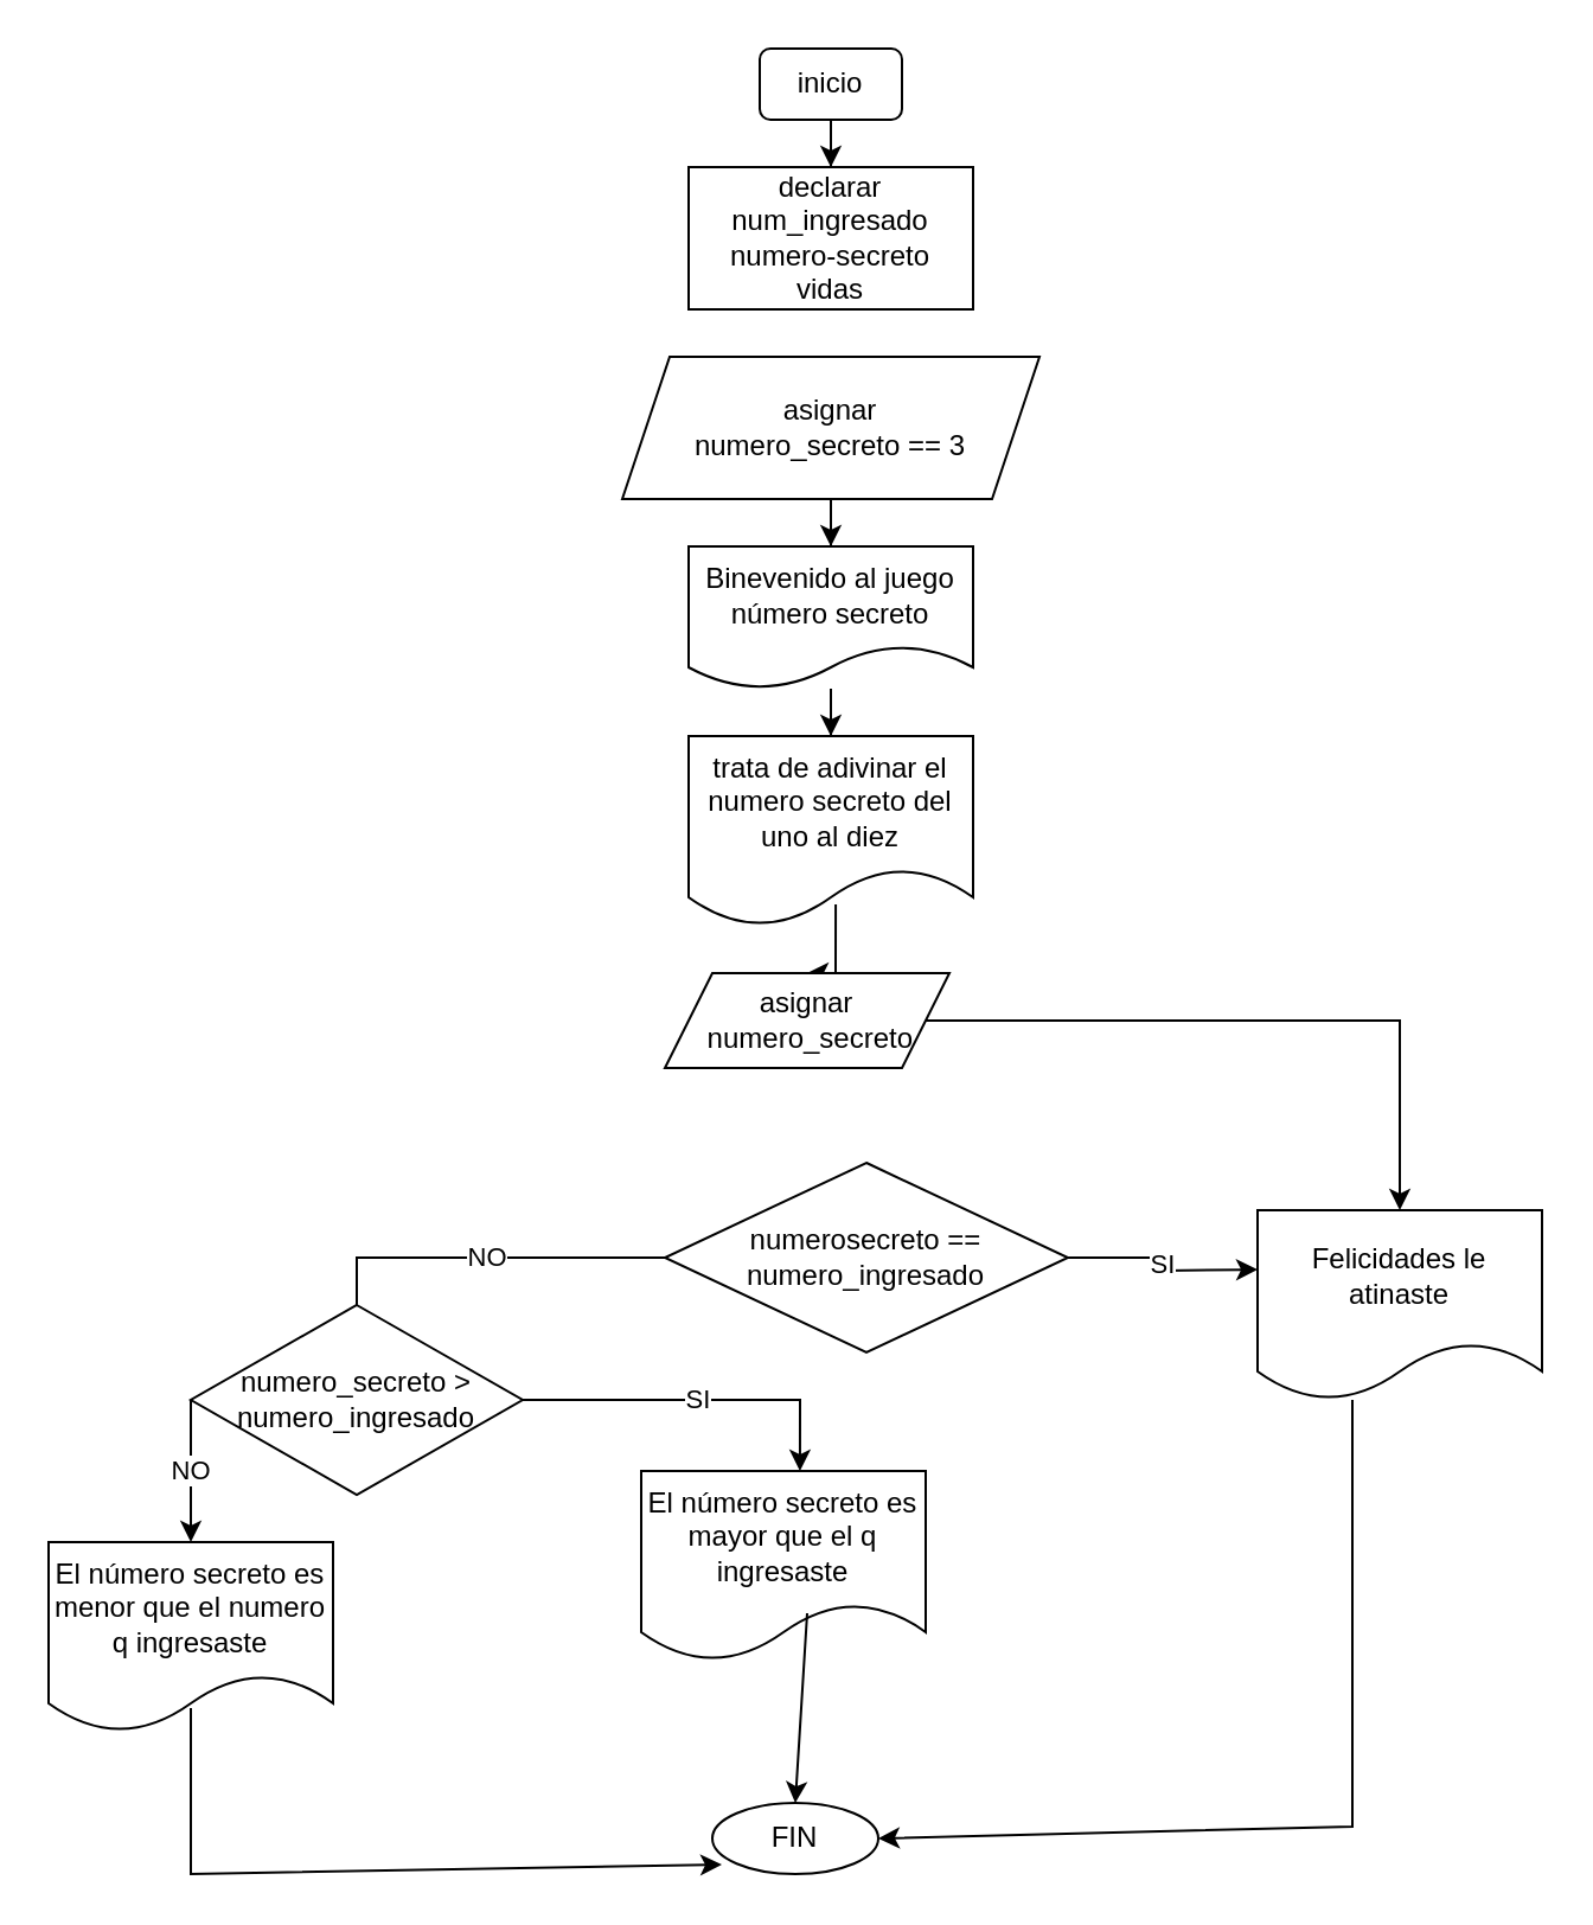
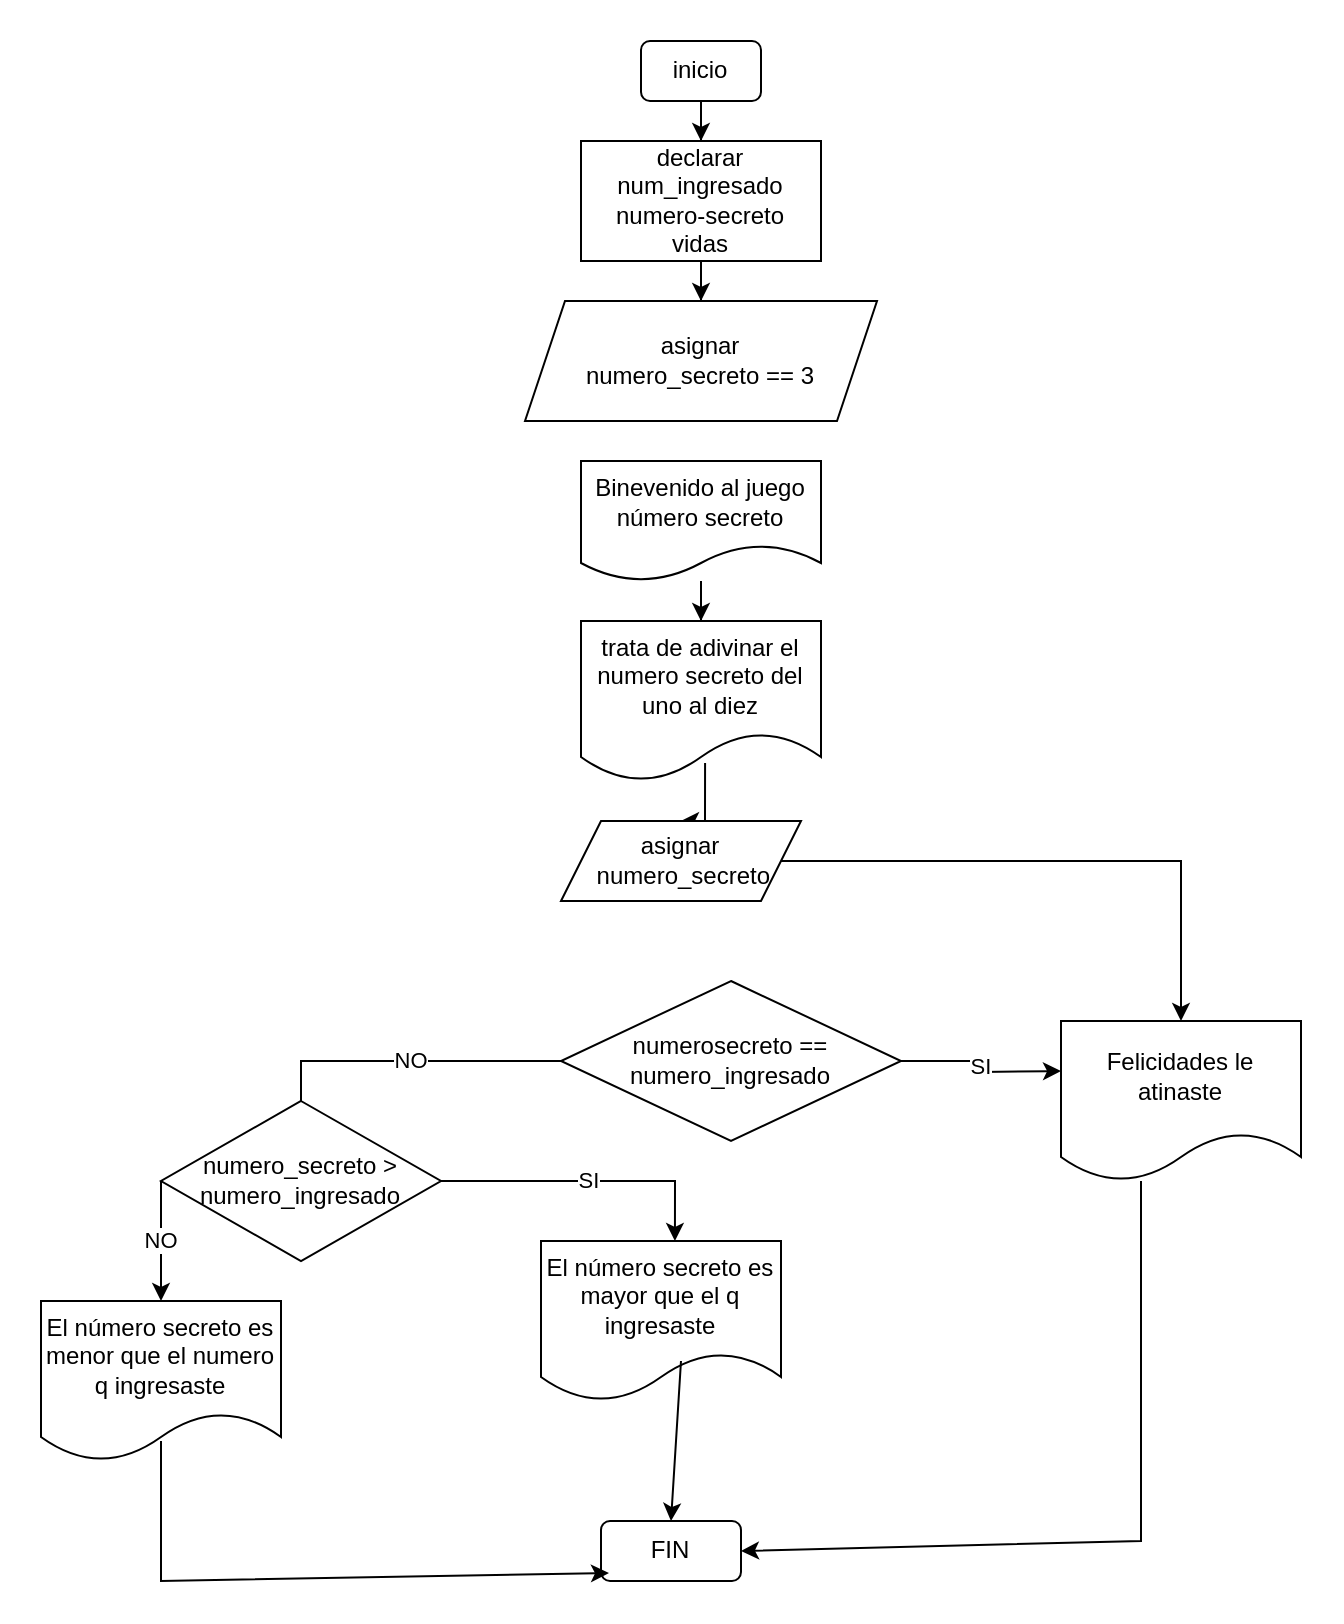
  <mxCell id="0" />
  <mxCell id="1" parent="0" />
  <mxCell id="2" value="" style="edgeStyle=orthogonalEdgeStyle;rounded=0;orthogonalLoop=1;jettySize=auto;html=1;" edge="1" parent="1" source="3" target="5"><mxGeometry relative="1" as="geometry" /></mxCell>
  <mxCell id="3" value="inicio" style="whiteSpace=wrap;html=1;rounded=1;" vertex="1" parent="1"><mxGeometry x="320" y="20" width="60" height="30" as="geometry" /></mxCell>
+ <mxCell id="4" value="" style="edgeStyle=orthogonalEdgeStyle;rounded=0;orthogonalLoop=1;jettySize=auto;html=1;" edge="1" parent="1" source="5" target="9"><mxGeometry relative="1" as="geometry" /></mxCell>
  <mxCell id="5" value="declarar&lt;br&gt;num_ingresado&lt;br&gt;numero-secreto&lt;br&gt;vidas" style="rounded=0;whiteSpace=wrap;html=1;" vertex="1" parent="1"><mxGeometry x="290" y="70" width="120" height="60" as="geometry" /></mxCell>
  <mxCell id="6" value="" style="edgeStyle=orthogonalEdgeStyle;rounded=0;orthogonalLoop=1;jettySize=auto;html=1;" edge="1" parent="1" source="7" target="11"><mxGeometry relative="1" as="geometry" /></mxCell>
  <mxCell id="7" value="Binevenido al juego número secreto" style="shape=document;whiteSpace=wrap;html=1;boundedLbl=1;" vertex="1" parent="1"><mxGeometry x="290" y="230" width="120" height="60" as="geometry" /></mxCell>
- <mxCell id="8" value="" style="edgeStyle=orthogonalEdgeStyle;rounded=0;orthogonalLoop=1;jettySize=auto;html=1;" edge="1" parent="1" source="9" target="7"><mxGeometry relative="1" as="geometry" /></mxCell>
  <mxCell id="9" value="asignar&lt;br&gt;numero_secreto == 3" style="shape=parallelogram;perimeter=parallelogramPerimeter;whiteSpace=wrap;html=1;fixedSize=1;" vertex="1" parent="1"><mxGeometry x="262" y="150" width="176" height="60" as="geometry" /></mxCell>
  <mxCell id="10" value="" style="edgeStyle=orthogonalEdgeStyle;rounded=0;orthogonalLoop=1;jettySize=auto;html=1;exitX=0.517;exitY=0.888;exitDx=0;exitDy=0;exitPerimeter=0;" edge="1" parent="1" source="11" target="13"><mxGeometry relative="1" as="geometry" /></mxCell>
  <mxCell id="11" value="trata de adivinar el numero secreto del uno al diez" style="shape=document;whiteSpace=wrap;html=1;boundedLbl=1;" vertex="1" parent="1"><mxGeometry x="290" y="310" width="120" height="80" as="geometry" /></mxCell>
  <mxCell id="12" value="" style="edgeStyle=orthogonalEdgeStyle;rounded=0;orthogonalLoop=1;jettySize=auto;html=1;" edge="1" parent="1" source="13" target="16"><mxGeometry relative="1" as="geometry" /></mxCell>
  <mxCell id="13" value="asignar&lt;br&gt;&amp;nbsp;numero_secreto" style="shape=parallelogram;perimeter=parallelogramPerimeter;whiteSpace=wrap;html=1;fixedSize=1;" vertex="1" parent="1"><mxGeometry x="280" y="410" width="120" height="40" as="geometry" /></mxCell>
  <mxCell id="14" value="SI" style="edgeStyle=orthogonalEdgeStyle;rounded=0;orthogonalLoop=1;jettySize=auto;html=1;" edge="1" parent="1" source="21"><mxGeometry relative="1" as="geometry"><mxPoint x="530" y="535" as="targetPoint" /></mxGeometry></mxCell>
  <mxCell id="15" value="NO" style="edgeStyle=orthogonalEdgeStyle;rounded=0;orthogonalLoop=1;jettySize=auto;html=1;exitX=0;exitY=0.5;exitDx=0;exitDy=0;entryX=0.5;entryY=0;entryDx=0;entryDy=0;endArrow=none;" edge="1" parent="1" source="21" target="18"><mxGeometry relative="1" as="geometry"><mxPoint x="170" y="535" as="targetPoint" /><Array as="points"><mxPoint x="255" y="530" /><mxPoint x="150" y="530" /></Array></mxGeometry></mxCell>
  <mxCell id="16" value="Felicidades le atinaste" style="shape=document;whiteSpace=wrap;html=1;boundedLbl=1;" vertex="1" parent="1"><mxGeometry x="530" y="510" width="120" height="80" as="geometry" /></mxCell>
  <mxCell id="17" value="SI" style="edgeStyle=orthogonalEdgeStyle;rounded=0;orthogonalLoop=1;jettySize=auto;html=1;exitX=1;exitY=0.5;exitDx=0;exitDy=0;entryX=0.558;entryY=0;entryDx=0;entryDy=0;entryPerimeter=0;" edge="1" parent="1" source="18" target="19"><mxGeometry relative="1" as="geometry"><mxPoint x="340" y="590" as="targetPoint" /></mxGeometry></mxCell>
  <mxCell id="18" value="numero_secreto &amp;gt;&lt;br&gt;numero_ingresado" style="rhombus;whiteSpace=wrap;html=1;" vertex="1" parent="1"><mxGeometry x="80" y="550" width="140" height="80" as="geometry" /></mxCell>
  <mxCell id="19" value="El número secreto es mayor que el q ingresaste" style="shape=document;whiteSpace=wrap;html=1;boundedLbl=1;" vertex="1" parent="1"><mxGeometry x="270" y="620" width="120" height="80" as="geometry" /></mxCell>
  <mxCell id="20" value="El número secreto es menor que el numero q ingresaste" style="shape=document;whiteSpace=wrap;html=1;boundedLbl=1;" vertex="1" parent="1"><mxGeometry x="20" y="650" width="120" height="80" as="geometry" /></mxCell>
  <mxCell id="21" value="numerosecreto == numero_ingresado" style="rhombus;whiteSpace=wrap;html=1;" vertex="1" parent="1"><mxGeometry x="280" y="490" width="170" height="80" as="geometry" /></mxCell>
  <mxCell id="22" value="NO" style="endArrow=classic;html=1;rounded=0;entryX=0.5;entryY=0;entryDx=0;entryDy=0;" edge="1" parent="1" target="20"><mxGeometry width="50" height="50" relative="1" as="geometry"><mxPoint x="80" y="590" as="sourcePoint" /><mxPoint x="130" y="540" as="targetPoint" /></mxGeometry></mxCell>
- <mxCell id="23" value="FIN" style="ellipse;whiteSpace=wrap;html=1;" vertex="1" parent="1"><mxGeometry x="300" y="760" width="70" height="30" as="geometry" /></mxCell>
+ <mxCell id="23" value="FIN" style="whiteSpace=wrap;html=1;rounded=1;" vertex="1" parent="1"><mxGeometry x="300" y="760" width="70" height="30" as="geometry" /></mxCell>
  <mxCell id="24" value="" style="endArrow=classic;html=1;rounded=0;entryX=1;entryY=0.5;entryDx=0;entryDy=0;" edge="1" parent="1" target="23"><mxGeometry width="50" height="50" relative="1" as="geometry"><mxPoint x="570" y="590" as="sourcePoint" /><mxPoint x="620" y="540" as="targetPoint" /><Array as="points"><mxPoint x="570" y="770" /></Array></mxGeometry></mxCell>
  <mxCell id="25" value="" style="endArrow=classic;html=1;rounded=0;entryX=0.5;entryY=0;entryDx=0;entryDy=0;" edge="1" parent="1" target="23"><mxGeometry width="50" height="50" relative="1" as="geometry"><mxPoint x="340" y="680" as="sourcePoint" /><mxPoint x="390" y="630" as="targetPoint" /></mxGeometry></mxCell>
  <mxCell id="26" value="" style="endArrow=classic;html=1;rounded=0;entryX=0.057;entryY=0.867;entryDx=0;entryDy=0;entryPerimeter=0;" edge="1" parent="1" target="23"><mxGeometry width="50" height="50" relative="1" as="geometry"><mxPoint x="80" y="720" as="sourcePoint" /><mxPoint x="130" y="670" as="targetPoint" /><Array as="points"><mxPoint x="80" y="790" /></Array></mxGeometry></mxCell>
